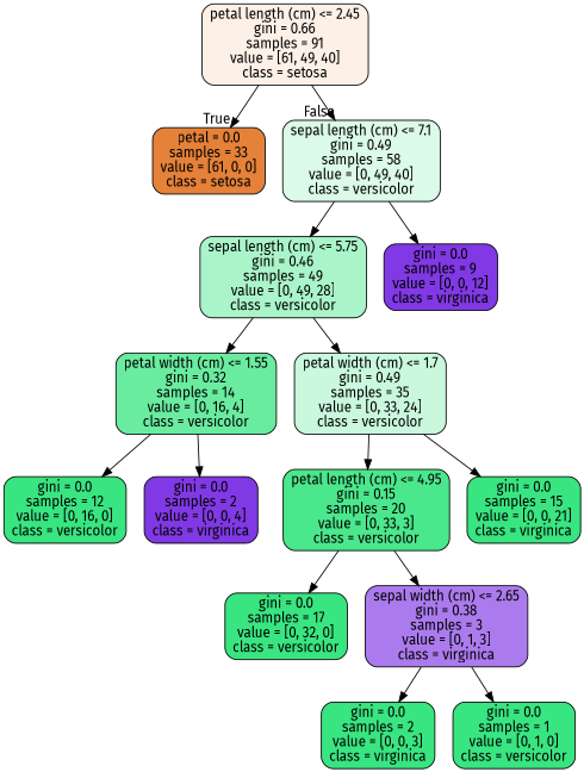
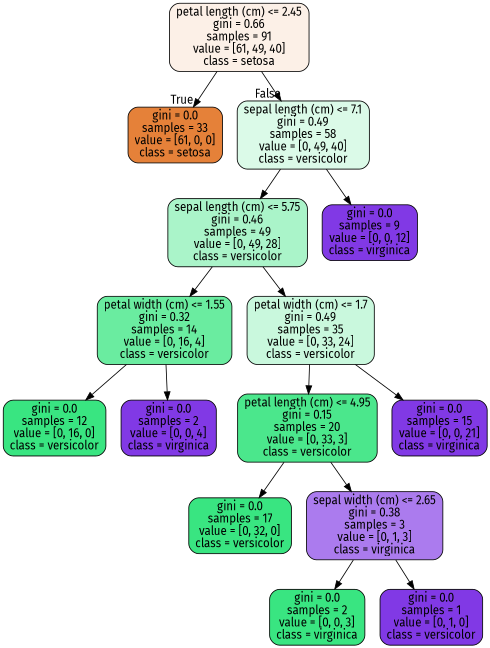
  digraph {
    fontname="Fira Sans"
    node [color=black fillcolor="#39e581" fontname="Fira Sans" shape=box style="filled, rounded"]
    edge [fontname="Fira Sans"]
    n1 [fillcolor="#fcf0e7" label="petal length (cm) <= 2.45\ngini = 0.66\nsamples = 91\nvalue = [61, 49, 40]\nclass = setosa"]
-   n2 [fillcolor="#e58139" label="petal = 0.0\nsamples = 33\nvalue = [61, 0, 0]\nclass = setosa"]
+   n2 [fillcolor="#e58139" label="gini = 0.0\nsamples = 33\nvalue = [61, 0, 0]\nclass = setosa"]
    n3 [fillcolor="#dbfae8" label="sepal length (cm) <= 7.1\ngini = 0.49\nsamples = 58\nvalue = [0, 49, 40]\nclass = versicolor"]
    n4 [fillcolor="#aaf4c9" label="sepal length (cm) <= 5.75\ngini = 0.46\nsamples = 49\nvalue = [0, 49, 28]\nclass = versicolor"]
    n5 [fillcolor="#8139e5" label="gini = 0.0\nsamples = 9\nvalue = [0, 0, 12]\nclass = virginica"]
    n6 [fillcolor="#6aeca0" label="petal width (cm) <= 1.55\ngini = 0.32\nsamples = 14\nvalue = [0, 16, 4]\nclass = versicolor"]
    n7 [fillcolor="#c9f8dd" label="petal width (cm) <= 1.7\ngini = 0.49\nsamples = 35\nvalue = [0, 33, 24]\nclass = versicolor"]
    n8 [label="gini = 0.0\nsamples = 12\nvalue = [0, 16, 0]\nclass = versicolor"]
    n9 [fillcolor="#8139e5" label="gini = 0.0\nsamples = 2\nvalue = [0, 0, 4]\nclass = virginica"]
    n10 [fillcolor="#4be78c" label="petal length (cm) <= 4.95\ngini = 0.15\nsamples = 20\nvalue = [0, 33, 3]\nclass = versicolor"]
-   n11 [label="gini = 0.0\nsamples = 15\nvalue = [0, 0, 21]\nclass = virginica"]
+   n11 [fillcolor="#8139e5" label="gini = 0.0\nsamples = 15\nvalue = [0, 0, 21]\nclass = virginica"]
    n12 [label="gini = 0.0\nsamples = 17\nvalue = [0, 32, 0]\nclass = versicolor"]
    n13 [fillcolor="#ab7bee" label="sepal width (cm) <= 2.65\ngini = 0.38\nsamples = 3\nvalue = [0, 1, 3]\nclass = virginica"]
    n14 [label="gini = 0.0\nsamples = 2\nvalue = [0, 0, 3]\nclass = virginica"]
-   n15 [label="gini = 0.0\nsamples = 1\nvalue = [0, 1, 0]\nclass = versicolor"]
+   n15 [fillcolor="#8139e5" label="gini = 0.0\nsamples = 1\nvalue = [0, 1, 0]\nclass = versicolor"]
    n1 -> n2 [headlabel=True labelangle=45 labeldistance=2.5]
    n1 -> n3 [headlabel=False labelangle=-45 labeldistance=2.5]
    n3 -> n4
    n3 -> n5
    n4 -> n6
    n4 -> n7
    n6 -> n8
    n6 -> n9
    n7 -> n10
    n7 -> n11
    n10 -> n12
    n10 -> n13
    n13 -> n14
    n13 -> n15
  }
